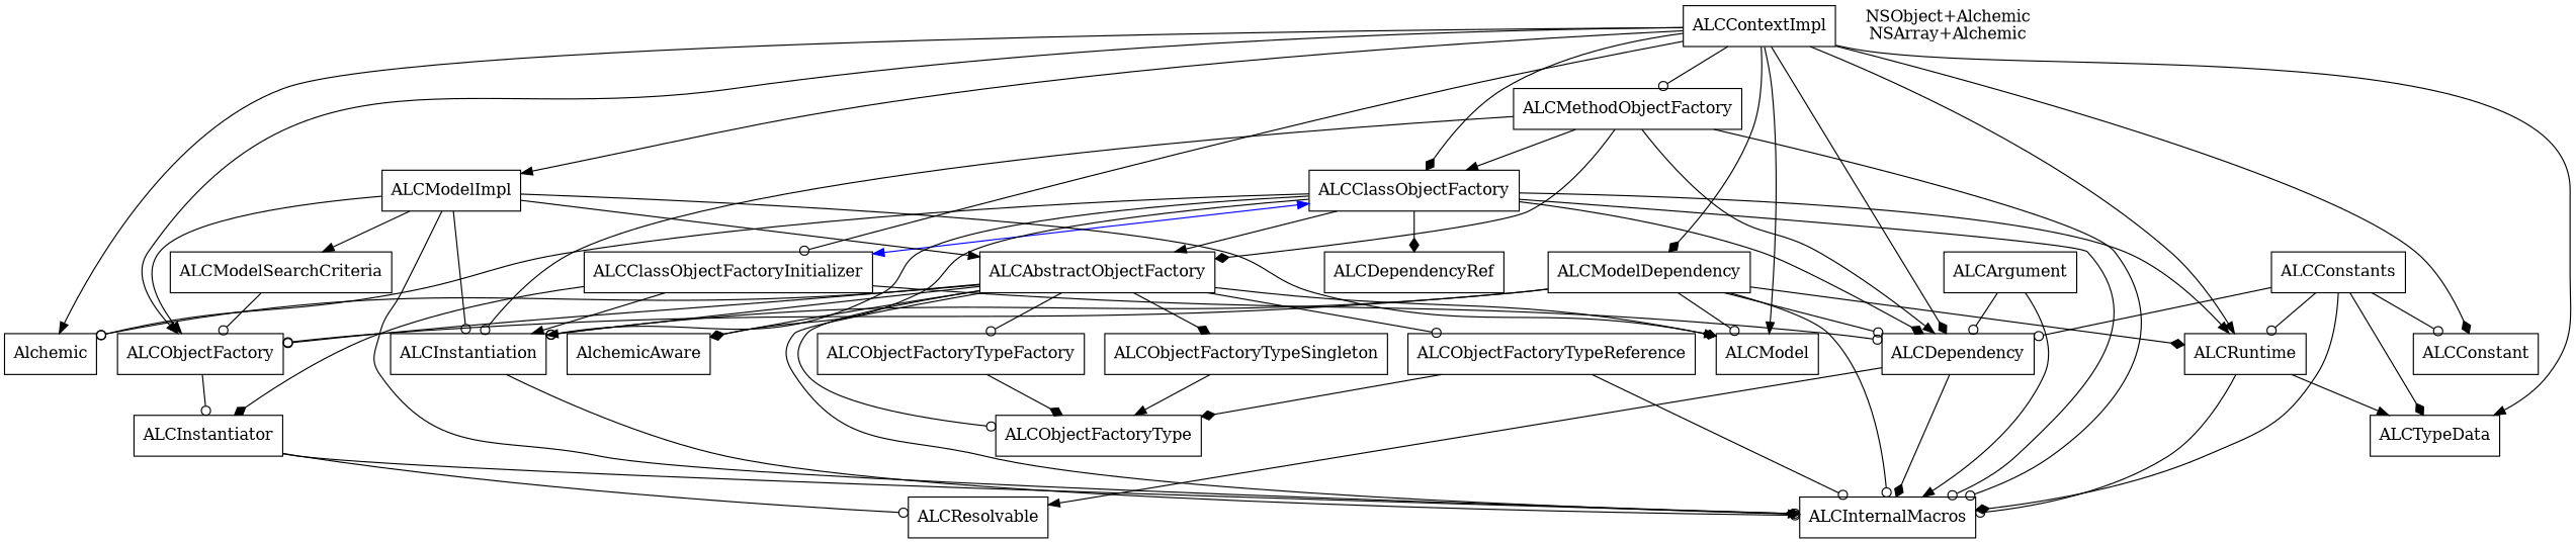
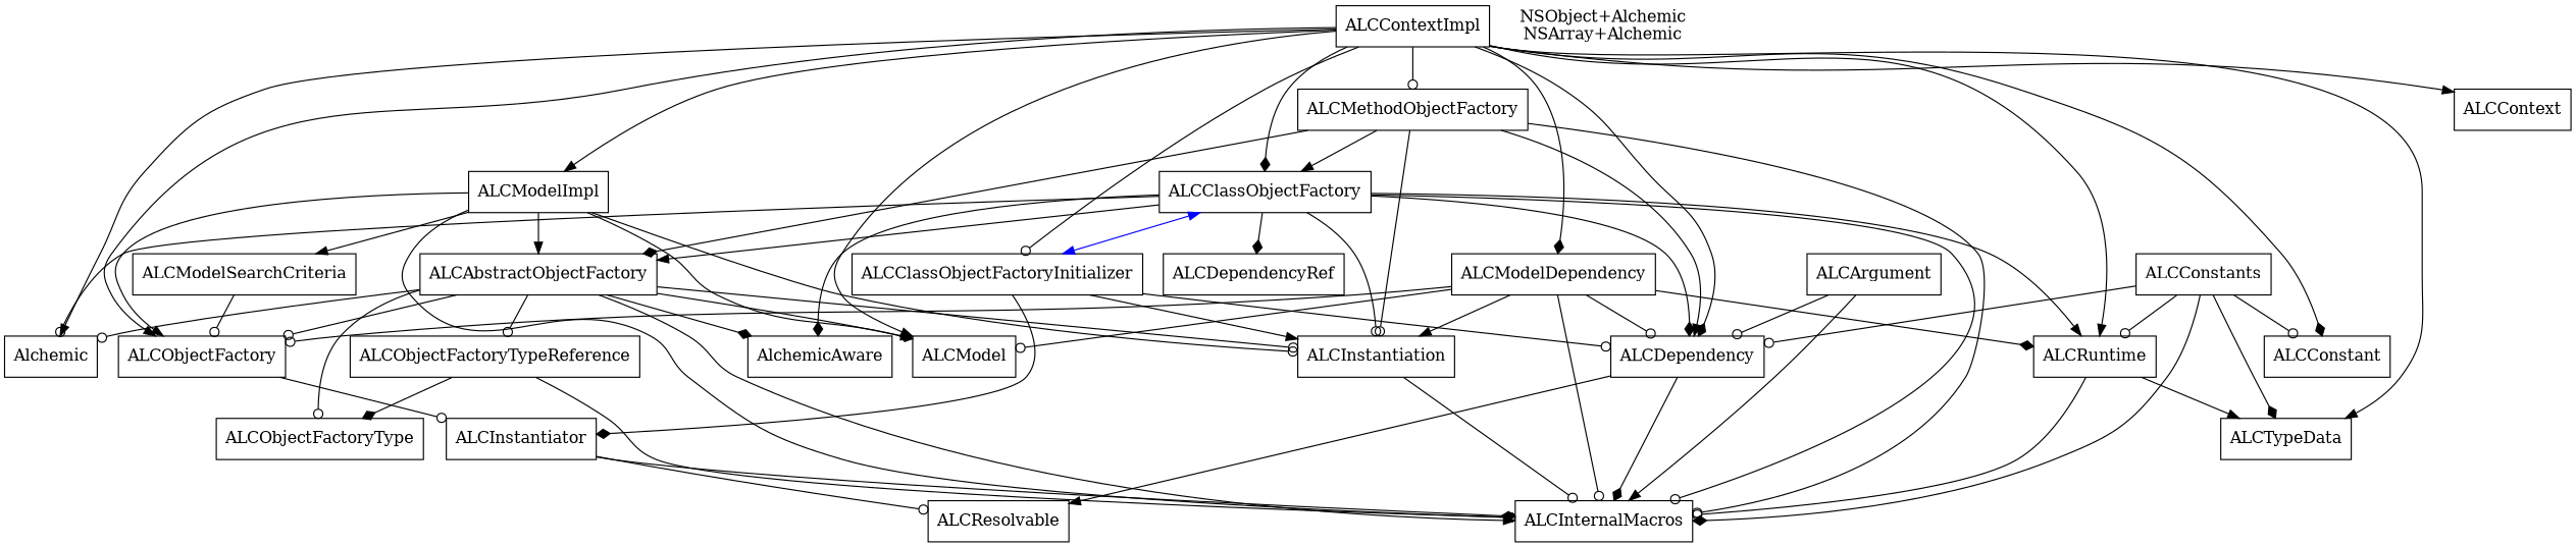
  digraph {
    node [shape=box]
    edge [arrowhead=odot]
-   ALCObjectFactoryTypeFactory
    ALCObjectFactoryType
-   ALCObjectFactoryTypeSingleton
    ALCRuntime
    ALCTypeData
    ALCInternalMacros
    ALCContextImpl
    ALCConstant
    ALCModel
    ALCMethodObjectFactory
    Alchemic
+   ALCContext
    ALCObjectFactory
    ALCModelDependency
    ALCClassObjectFactory
    ALCDependency
    ALCModelImpl
    ALCClassObjectFactoryInitializer
    ALCInstantiation
    ALCAbstractObjectFactory
    ALCInstantiator
    ALCDependencyRef
    AlchemicAware
    ALCResolvable
    ALCModelSearchCriteria
    ALCObjectFactoryTypeReference
    ALCConstants
    ALCArgument
    n29 [label="NSObject+Alchemic\nNSArray+Alchemic" shape=plaintext]
-   ALCObjectFactoryTypeFactory -> ALCObjectFactoryType [arrowhead=diamond]
-   ALCObjectFactoryTypeSingleton -> ALCObjectFactoryType [arrowhead=normal]
    ALCRuntime -> ALCTypeData [arrowhead=normal]
    ALCRuntime -> ALCInternalMacros
    ALCContextImpl -> ALCRuntime [arrowhead=normal]
    ALCContextImpl -> ALCTypeData [arrowhead=normal]
    ALCContextImpl -> ALCConstant [arrowhead=diamond]
    ALCContextImpl -> ALCModel [arrowhead=normal]
    ALCContextImpl -> ALCMethodObjectFactory
    ALCContextImpl -> Alchemic [arrowhead=normal]
+   ALCContextImpl -> ALCContext [arrowhead=normal]
    ALCContextImpl -> ALCObjectFactory [arrowhead=normal]
    ALCContextImpl -> ALCModelDependency [arrowhead=diamond]
    ALCContextImpl -> ALCClassObjectFactory [arrowhead=diamond]
    ALCContextImpl -> ALCDependency [arrowhead=diamond]
    ALCContextImpl -> ALCModelImpl [arrowhead=normal]
    ALCContextImpl -> ALCClassObjectFactoryInitializer
    ALCMethodObjectFactory -> ALCInternalMacros
    ALCMethodObjectFactory -> ALCClassObjectFactory [arrowhead=normal]
    ALCMethodObjectFactory -> ALCDependency [arrowhead=normal]
    ALCMethodObjectFactory -> ALCInstantiation
    ALCMethodObjectFactory -> ALCAbstractObjectFactory [arrowhead=diamond]
    ALCObjectFactory -> ALCInstantiator
    ALCModelDependency -> ALCRuntime [arrowhead=diamond]
    ALCModelDependency -> ALCInternalMacros
    ALCModelDependency -> ALCModel
    ALCModelDependency -> ALCObjectFactory
    ALCModelDependency -> ALCDependency
    ALCModelDependency -> ALCInstantiation [arrowhead=normal]
    ALCClassObjectFactory -> ALCRuntime [arrowhead=normal]
    ALCClassObjectFactory -> ALCInternalMacros
    ALCClassObjectFactory -> Alchemic
    ALCClassObjectFactory -> ALCDependency [arrowhead=diamond]
    ALCClassObjectFactory -> ALCClassObjectFactoryInitializer [color=blue dir=both arrowhead=""]
    ALCClassObjectFactory -> ALCInstantiation
    ALCClassObjectFactory -> ALCAbstractObjectFactory [arrowhead=normal]
    ALCClassObjectFactory -> ALCDependencyRef [arrowhead=diamond]
    ALCClassObjectFactory -> AlchemicAware [arrowhead=diamond]
    ALCDependency -> ALCInternalMacros [arrowhead=diamond]
    ALCDependency -> ALCResolvable [arrowhead=normal]
    ALCModelImpl -> ALCInternalMacros
    ALCModelImpl -> ALCModel [arrowhead=normal]
    ALCModelImpl -> ALCObjectFactory [arrowhead=normal]
    ALCModelImpl -> ALCInstantiation
    ALCModelImpl -> ALCAbstractObjectFactory [arrowhead=normal]
    ALCModelImpl -> ALCModelSearchCriteria [arrowhead=normal]
    ALCClassObjectFactoryInitializer -> ALCDependency
    ALCClassObjectFactoryInitializer -> ALCInstantiation [arrowhead=normal]
    ALCClassObjectFactoryInitializer -> ALCInstantiator [arrowhead=diamond]
    ALCInstantiation -> ALCInternalMacros
-   ALCAbstractObjectFactory -> ALCObjectFactoryTypeFactory
    ALCAbstractObjectFactory -> ALCObjectFactoryType
-   ALCAbstractObjectFactory -> ALCObjectFactoryTypeSingleton [arrowhead=diamond]
    ALCAbstractObjectFactory -> ALCInternalMacros [arrowhead=normal]
    ALCAbstractObjectFactory -> ALCModel [arrowhead=diamond]
    ALCAbstractObjectFactory -> Alchemic
    ALCAbstractObjectFactory -> ALCObjectFactory
    ALCAbstractObjectFactory -> ALCInstantiation
    ALCAbstractObjectFactory -> AlchemicAware [arrowhead=diamond]
    ALCAbstractObjectFactory -> ALCObjectFactoryTypeReference
    ALCInstantiator -> ALCInternalMacros [arrowhead=diamond]
    ALCInstantiator -> ALCResolvable
    ALCModelSearchCriteria -> ALCObjectFactory
    ALCObjectFactoryTypeReference -> ALCObjectFactoryType [arrowhead=diamond]
    ALCObjectFactoryTypeReference -> ALCInternalMacros
    ALCConstants -> ALCRuntime
    ALCConstants -> ALCTypeData [arrowhead=diamond]
    ALCConstants -> ALCInternalMacros [arrowhead=diamond]
    ALCConstants -> ALCConstant
    ALCConstants -> ALCDependency
    ALCArgument -> ALCInternalMacros [arrowhead=normal]
    ALCArgument -> ALCDependency
  }
